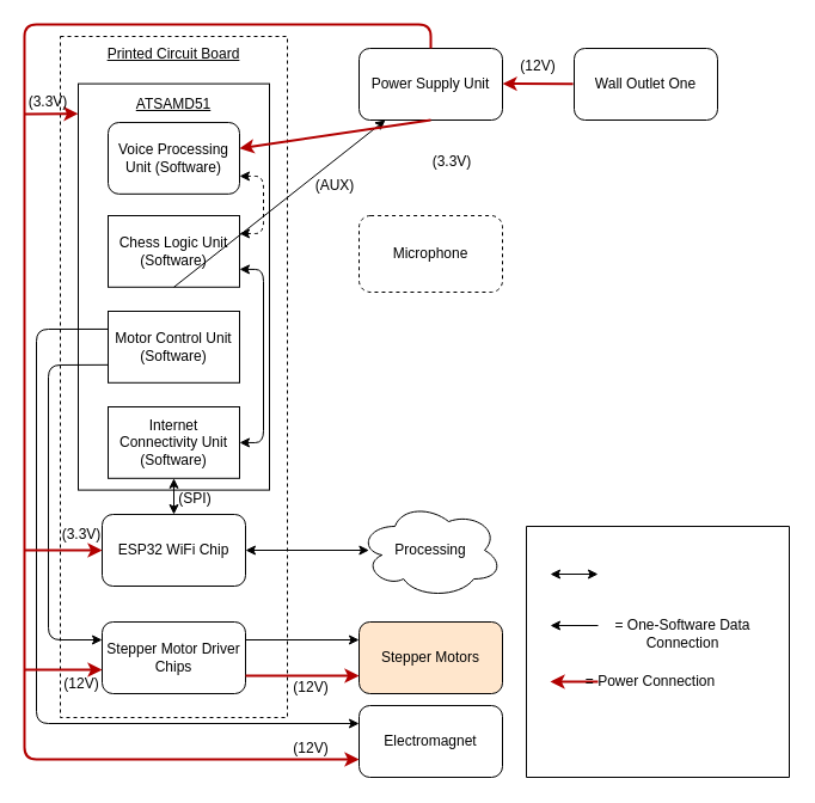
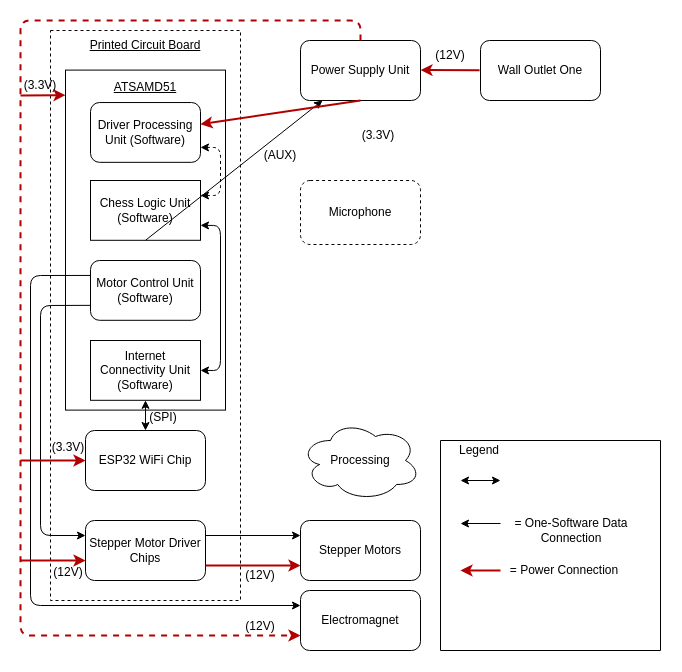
  <mxCell id="0" />
  <mxCell id="1" parent="0" />
  <mxCell id="2" value="" style="rounded=0;whiteSpace=wrap;html=1;dashed=1;" parent="1" vertex="1"><mxGeometry x="50" y="30" width="190" height="570" as="geometry" /></mxCell>
  <mxCell id="3" value="" style="group" parent="1" vertex="1" connectable="0"><mxGeometry x="65" y="69.6" width="160" height="340" as="geometry" /></mxCell>
  <mxCell id="4" value="" style="rounded=0;whiteSpace=wrap;html=1;" parent="3" vertex="1"><mxGeometry width="160" height="340" as="geometry" /></mxCell>
  <mxCell id="5" value="&lt;u&gt;ATSAMD51&lt;/u&gt;" style="text;html=1;strokeColor=none;fillColor=none;align=center;verticalAlign=middle;whiteSpace=wrap;rounded=0;" parent="3" vertex="1"><mxGeometry y="2.84" width="160" height="29.6" as="geometry" /></mxCell>
  <mxCell id="6" value="" style="group" parent="3" vertex="1" connectable="0"><mxGeometry x="25" y="32.44" width="110" height="297.76" as="geometry" /></mxCell>
- <mxCell id="7" value="Voice Processing Unit (Software)" style="rounded=1;whiteSpace=wrap;html=1;" parent="6" vertex="1"><mxGeometry width="110" height="59.8" as="geometry" /></mxCell>
+ <mxCell id="7" value="Driver Processing Unit (Software)" style="rounded=1;whiteSpace=wrap;html=1;" parent="6" vertex="1"><mxGeometry width="110" height="59.8" as="geometry" /></mxCell>
  <mxCell id="8" value="Chess Logic Unit (Software)" style="whiteSpace=wrap;html=1;rounded=0;" parent="6" vertex="1"><mxGeometry y="77.96" width="110" height="59.8" as="geometry" /></mxCell>
- <mxCell id="9" value="Motor Control Unit (Software)" style="whiteSpace=wrap;html=1;rounded=0;" parent="6" vertex="1"><mxGeometry y="157.96" width="110" height="59.8" as="geometry" /></mxCell>
+ <mxCell id="9" value="Motor Control Unit (Software)" style="rounded=1;whiteSpace=wrap;html=1;" parent="6" vertex="1"><mxGeometry y="157.96" width="110" height="59.8" as="geometry" /></mxCell>
  <mxCell id="10" value="Internet Connectivity Unit (Software)" style="whiteSpace=wrap;html=1;rounded=0;" parent="6" vertex="1"><mxGeometry y="237.96" width="110" height="59.8" as="geometry" /></mxCell>
  <mxCell id="11" value="" style="endArrow=classic;startArrow=classic;html=1;entryX=1;entryY=0.75;entryDx=0;entryDy=0;exitX=1;exitY=0.5;exitDx=0;exitDy=0;" parent="6" source="10" target="8" edge="1"><mxGeometry width="50" height="50" relative="1" as="geometry"><mxPoint x="-80" y="617.96" as="sourcePoint" /><mxPoint x="-30" y="567.96" as="targetPoint" /><Array as="points"><mxPoint x="130" y="267.96" /><mxPoint x="130" y="122.96" /></Array></mxGeometry></mxCell>
  <mxCell id="12" value="" style="endArrow=classic;html=1;exitX=0.5;exitY=1;exitDx=0;exitDy=0;" parent="6" source="8" target="17" edge="1"><mxGeometry width="50" height="50" relative="1" as="geometry"><mxPoint x="330" y="277.96" as="sourcePoint" /><mxPoint x="380" y="227.96" as="targetPoint" /></mxGeometry></mxCell>
  <mxCell id="13" value="" style="endArrow=classic;startArrow=classic;html=1;strokeWidth=1;entryX=1;entryY=0.75;entryDx=0;entryDy=0;exitX=1;exitY=0.25;exitDx=0;exitDy=0;dashed=1;" parent="6" source="8" target="7" edge="1"><mxGeometry width="50" height="50" relative="1" as="geometry"><mxPoint x="280" y="267.96" as="sourcePoint" /><mxPoint x="330" y="217.96" as="targetPoint" /><Array as="points"><mxPoint x="130" y="92.96" /><mxPoint x="130" y="44.96" /></Array></mxGeometry></mxCell>
  <mxCell id="14" value="Printed Circuit Board" style="text;html=1;strokeColor=none;fillColor=none;align=center;verticalAlign=middle;whiteSpace=wrap;rounded=0;fontStyle=4" parent="1" vertex="1"><mxGeometry x="50" y="30" width="190" height="29.6" as="geometry" /></mxCell>
  <mxCell id="15" value="ESP32 WiFi Chip" style="rounded=1;whiteSpace=wrap;html=1;" parent="1" vertex="1"><mxGeometry x="85" y="430" width="120" height="60" as="geometry" /></mxCell>
  <mxCell id="16" value="Microphone" style="rounded=1;whiteSpace=wrap;html=1;dashed=1;" parent="1" vertex="1"><mxGeometry x="300" y="180" width="120" height="64" as="geometry" /></mxCell>
  <mxCell id="17" value="Power Supply Unit" style="rounded=1;whiteSpace=wrap;html=1;" parent="1" vertex="1"><mxGeometry x="300" y="40" width="120" height="60" as="geometry" /></mxCell>
- <mxCell id="18" value="Stepper Motors" style="rounded=1;whiteSpace=wrap;html=1;fillColor=#ffe6cc;" parent="1" vertex="1"><mxGeometry x="300" y="520" width="120" height="60" as="geometry" /></mxCell>
+ <mxCell id="18" value="Stepper Motors" style="rounded=1;whiteSpace=wrap;html=1;" parent="1" vertex="1"><mxGeometry x="300" y="520" width="120" height="60" as="geometry" /></mxCell>
  <mxCell id="19" value="Stepper Motor Driver Chips" style="rounded=1;whiteSpace=wrap;html=1;" parent="1" vertex="1"><mxGeometry x="85" y="520" width="120" height="60" as="geometry" /></mxCell>
  <mxCell id="20" value="" style="endArrow=classic;html=1;entryX=0;entryY=0.25;entryDx=0;entryDy=0;exitX=1;exitY=0.25;exitDx=0;exitDy=0;" parent="1" source="19" target="18" edge="1"><mxGeometry width="50" height="50" relative="1" as="geometry"><mxPoint x="50" y="670" as="sourcePoint" /><mxPoint x="100" y="620" as="targetPoint" /></mxGeometry></mxCell>
  <mxCell id="21" value="&lt;div&gt;Electromagnet&lt;/div&gt;" style="rounded=1;whiteSpace=wrap;html=1;" parent="1" vertex="1"><mxGeometry x="300" y="590" width="120" height="60" as="geometry" /></mxCell>
  <mxCell id="22" value="" style="endArrow=classic;html=1;exitX=0;exitY=0.75;exitDx=0;exitDy=0;entryX=0;entryY=0.25;entryDx=0;entryDy=0;" parent="1" source="9" target="19" edge="1"><mxGeometry width="50" height="50" relative="1" as="geometry"><mxPoint x="390" y="420" as="sourcePoint" /><mxPoint x="10" y="290" as="targetPoint" /><Array as="points"><mxPoint x="40" y="305" /><mxPoint x="40" y="535" /></Array></mxGeometry></mxCell>
  <mxCell id="23" value="" style="endArrow=classic;html=1;exitX=0;exitY=0.25;exitDx=0;exitDy=0;entryX=0;entryY=0.25;entryDx=0;entryDy=0;" parent="1" source="9" target="21" edge="1"><mxGeometry width="50" height="50" relative="1" as="geometry"><mxPoint x="10" y="670" as="sourcePoint" /><mxPoint x="20" y="275" as="targetPoint" /><Array as="points"><mxPoint x="30" y="275" /><mxPoint x="30" y="605" /></Array></mxGeometry></mxCell>
  <mxCell id="24" value="Processing" style="ellipse;shape=cloud;whiteSpace=wrap;html=1;" parent="1" vertex="1"><mxGeometry x="300" y="420" width="120" height="80" as="geometry" /></mxCell>
- <mxCell id="25" value="" style="endArrow=classic;startArrow=classic;html=1;entryX=0.07;entryY=0.5;entryDx=0;entryDy=0;entryPerimeter=0;exitX=1;exitY=0.5;exitDx=0;exitDy=0;" parent="1" source="15" target="24" edge="1"><mxGeometry width="50" height="50" relative="1" as="geometry"><mxPoint x="10" y="720" as="sourcePoint" /><mxPoint x="60" y="670" as="targetPoint" /></mxGeometry></mxCell>
  <mxCell id="26" value="" style="endArrow=classic;startArrow=classic;html=1;entryX=0.5;entryY=1;entryDx=0;entryDy=0;exitX=0.5;exitY=0;exitDx=0;exitDy=0;" parent="1" source="15" target="10" edge="1"><mxGeometry width="50" height="50" relative="1" as="geometry"><mxPoint x="10" y="720" as="sourcePoint" /><mxPoint x="60" y="670" as="targetPoint" /></mxGeometry></mxCell>
- <mxCell id="27" value="" style="endArrow=classic;html=1;exitX=0.5;exitY=0;exitDx=0;exitDy=0;fillColor=#e51400;strokeColor=#B20000;strokeWidth=2;entryX=0;entryY=0.75;entryDx=0;entryDy=0;" parent="1" source="17" target="21" edge="1"><mxGeometry width="50" height="50" relative="1" as="geometry"><mxPoint x="250" y="80" as="sourcePoint" /><mxPoint x="10" y="630" as="targetPoint" /><Array as="points"><mxPoint x="360" y="20" /><mxPoint x="20" y="20" /><mxPoint x="20" y="635" /></Array></mxGeometry></mxCell>
+ <mxCell id="27" value="" style="endArrow=classic;html=1;exitX=0.5;exitY=0;exitDx=0;exitDy=0;fillColor=#e51400;strokeColor=#B20000;strokeWidth=2;entryX=0;entryY=0.75;entryDx=0;entryDy=0;dashed=1;" parent="1" source="17" target="21" edge="1"><mxGeometry width="50" height="50" relative="1" as="geometry"><mxPoint x="250" y="80" as="sourcePoint" /><mxPoint x="10" y="630" as="targetPoint" /><Array as="points"><mxPoint x="360" y="20" /><mxPoint x="20" y="20" /><mxPoint x="20" y="635" /></Array></mxGeometry></mxCell>
  <mxCell id="28" value="" style="group" parent="1" vertex="1" connectable="0"><mxGeometry x="440" y="440" width="220" height="210" as="geometry" /></mxCell>
  <mxCell id="29" value="" style="shape=note;whiteSpace=wrap;html=1;backgroundOutline=1;darkOpacity=0.05;size=0;" parent="28" vertex="1"><mxGeometry width="220" height="210" as="geometry" /></mxCell>
  <mxCell id="30" value="" style="endArrow=classic;startArrow=classic;html=1;strokeWidth=1;" parent="28" edge="1"><mxGeometry width="50" height="50" relative="1" as="geometry"><mxPoint x="20" y="40" as="sourcePoint" /><mxPoint x="60" y="40" as="targetPoint" /></mxGeometry></mxCell>
  <mxCell id="31" value="" style="endArrow=classic;html=1;strokeWidth=1;" parent="28" edge="1"><mxGeometry width="50" height="50" relative="1" as="geometry"><mxPoint x="60" y="83" as="sourcePoint" /><mxPoint x="20" y="83" as="targetPoint" /></mxGeometry></mxCell>
  <mxCell id="32" value="= One-Software Data Connection" style="text;html=1;strokeColor=none;fillColor=none;align=center;verticalAlign=middle;whiteSpace=wrap;rounded=0;" parent="28" vertex="1"><mxGeometry x="66" y="80" width="130" height="20" as="geometry" /></mxCell>
  <mxCell id="33" value="" style="endArrow=classic;html=1;fillColor=#e51400;strokeColor=#B20000;strokeWidth=2;" parent="28" edge="1"><mxGeometry width="50" height="50" relative="1" as="geometry"><mxPoint x="60" y="130" as="sourcePoint" /><mxPoint x="20" y="130" as="targetPoint" /></mxGeometry></mxCell>
- <mxCell id="34" value="= Power Connection" style="text;html=1;strokeColor=none;fillColor=none;align=center;verticalAlign=middle;whiteSpace=wrap;rounded=0;" parent="28" vertex="1"><mxGeometry x="39" y="120" width="130" height="20" as="geometry" /></mxCell>
+ <mxCell id="34" value="= Power Connection" style="text;html=1;strokeColor=none;fillColor=none;align=center;verticalAlign=middle;whiteSpace=wrap;rounded=0;" parent="28" vertex="1"><mxGeometry x="59" y="120" width="130" height="20" as="geometry" /></mxCell>
+ <mxCell id="35" value="Legend" style="text;html=1;strokeColor=none;fillColor=none;align=center;verticalAlign=middle;whiteSpace=wrap;rounded=0;" parent="28" vertex="1"><mxGeometry x="19" width="40" height="20" as="geometry" /></mxCell>
  <mxCell id="36" value="" style="endArrow=classic;html=1;exitX=0;exitY=0.5;exitDx=0;exitDy=0;entryX=1.005;entryY=0.07;entryDx=0;entryDy=0;entryPerimeter=0;fillColor=#e51400;strokeColor=#B20000;strokeWidth=2;" parent="1" edge="1"><mxGeometry width="50" height="50" relative="1" as="geometry"><mxPoint x="479.05" y="69.7" as="sourcePoint" /><mxPoint x="420" y="69.6" as="targetPoint" /></mxGeometry></mxCell>
  <mxCell id="37" value="Wall Outlet One" style="rounded=1;whiteSpace=wrap;html=1;" parent="1" vertex="1"><mxGeometry x="480" y="40" width="120" height="60" as="geometry" /></mxCell>
  <mxCell id="38" value="" style="endArrow=classic;html=1;exitX=0.5;exitY=1;exitDx=0;exitDy=0;fillColor=#e51400;strokeColor=#B20000;strokeWidth=2;" parent="1" source="17" target="7" edge="1"><mxGeometry width="50" height="50" relative="1" as="geometry"><mxPoint x="359.05" y="130.1" as="sourcePoint" /><mxPoint x="300" y="130" as="targetPoint" /></mxGeometry></mxCell>
  <mxCell id="39" value="" style="endArrow=classic;html=1;exitX=1;exitY=0.75;exitDx=0;exitDy=0;fillColor=#e51400;strokeColor=#B20000;strokeWidth=2;entryX=0;entryY=0.75;entryDx=0;entryDy=0;" parent="1" source="19" target="18" edge="1"><mxGeometry width="50" height="50" relative="1" as="geometry"><mxPoint x="370" y="110" as="sourcePoint" /><mxPoint x="630" y="280" as="targetPoint" /></mxGeometry></mxCell>
  <mxCell id="40" value="" style="endArrow=classic;html=1;strokeWidth=2;entryX=0;entryY=0.75;entryDx=0;entryDy=0;strokeColor=#B20000;" parent="1" target="5" edge="1"><mxGeometry width="50" height="50" relative="1" as="geometry"><mxPoint x="20" y="95" as="sourcePoint" /><mxPoint x="360" y="220" as="targetPoint" /></mxGeometry></mxCell>
  <mxCell id="41" value="" style="endArrow=classic;html=1;strokeWidth=2;entryX=0;entryY=0.5;entryDx=0;entryDy=0;strokeColor=#B20000;" parent="1" target="15" edge="1"><mxGeometry width="50" height="50" relative="1" as="geometry"><mxPoint x="20" y="460" as="sourcePoint" /><mxPoint x="65" y="470" as="targetPoint" /></mxGeometry></mxCell>
  <mxCell id="42" value="" style="endArrow=classic;html=1;strokeWidth=2;entryX=0;entryY=0.5;entryDx=0;entryDy=0;strokeColor=#B20000;" parent="1" edge="1"><mxGeometry width="50" height="50" relative="1" as="geometry"><mxPoint x="20" y="560" as="sourcePoint" /><mxPoint x="85" y="560" as="targetPoint" /></mxGeometry></mxCell>
  <mxCell id="43" value="(SPI)" style="text;html=1;strokeColor=none;fillColor=none;align=center;verticalAlign=middle;whiteSpace=wrap;rounded=0;" vertex="1" parent="1"><mxGeometry x="143" y="412" width="40" height="10" as="geometry" /></mxCell>
  <mxCell id="44" value="(AUX)" style="text;html=1;strokeColor=none;fillColor=none;align=center;verticalAlign=middle;whiteSpace=wrap;rounded=0;" vertex="1" parent="1"><mxGeometry x="260" y="150" width="40" height="10" as="geometry" /></mxCell>
  <mxCell id="45" value="(12V)" style="text;html=1;strokeColor=none;fillColor=none;align=center;verticalAlign=middle;whiteSpace=wrap;rounded=0;" vertex="1" parent="1"><mxGeometry x="430" y="49.6" width="40" height="10" as="geometry" /></mxCell>
  <mxCell id="46" value="(3.3V)" style="text;html=1;strokeColor=none;fillColor=none;align=center;verticalAlign=middle;whiteSpace=wrap;rounded=0;" vertex="1" parent="1"><mxGeometry x="358" y="130" width="40" height="10" as="geometry" /></mxCell>
  <mxCell id="47" value="(3.3V)" style="text;html=1;strokeColor=none;fillColor=none;align=center;verticalAlign=middle;whiteSpace=wrap;rounded=0;" vertex="1" parent="1"><mxGeometry x="20" y="80" width="40" height="10" as="geometry" /></mxCell>
  <mxCell id="48" value="(3.3V)" style="text;html=1;strokeColor=none;fillColor=none;align=center;verticalAlign=middle;whiteSpace=wrap;rounded=0;" vertex="1" parent="1"><mxGeometry x="48" y="442" width="40" height="10" as="geometry" /></mxCell>
  <mxCell id="49" value="(12V)" style="text;html=1;strokeColor=none;fillColor=none;align=center;verticalAlign=middle;whiteSpace=wrap;rounded=0;" vertex="1" parent="1"><mxGeometry x="48" y="567" width="40" height="10" as="geometry" /></mxCell>
  <mxCell id="50" value="(12V)" style="text;html=1;strokeColor=none;fillColor=none;align=center;verticalAlign=middle;whiteSpace=wrap;rounded=0;" vertex="1" parent="1"><mxGeometry x="240" y="570" width="40" height="10" as="geometry" /></mxCell>
  <mxCell id="51" value="(12V)" style="text;html=1;strokeColor=none;fillColor=none;align=center;verticalAlign=middle;whiteSpace=wrap;rounded=0;" vertex="1" parent="1"><mxGeometry x="240" y="621" width="40" height="10" as="geometry" /></mxCell>
